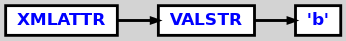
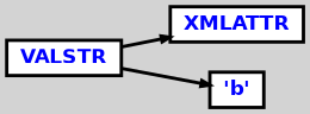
  digraph {
    bgcolor=lightgrey
    ordering=out
    rankdir=LR
    ranksep=.4
    node [color=black fillcolor=white fixedsize=false fontcolor=blue fontname="Helvetica-bold" fontsize=12 shape=box style="filled, solid, bold"]
    edge [arrowsize=.5 color=black style=bold]
    n1 [height=.25 label=XMLATTR width=.25]
    n2 [height=.25 label=VALSTR width=.25]
    n3 [height=.25 label="'b'" width=.25]
-   n1 -> n2
+   n2 -> n1
    n2 -> n3
  }
